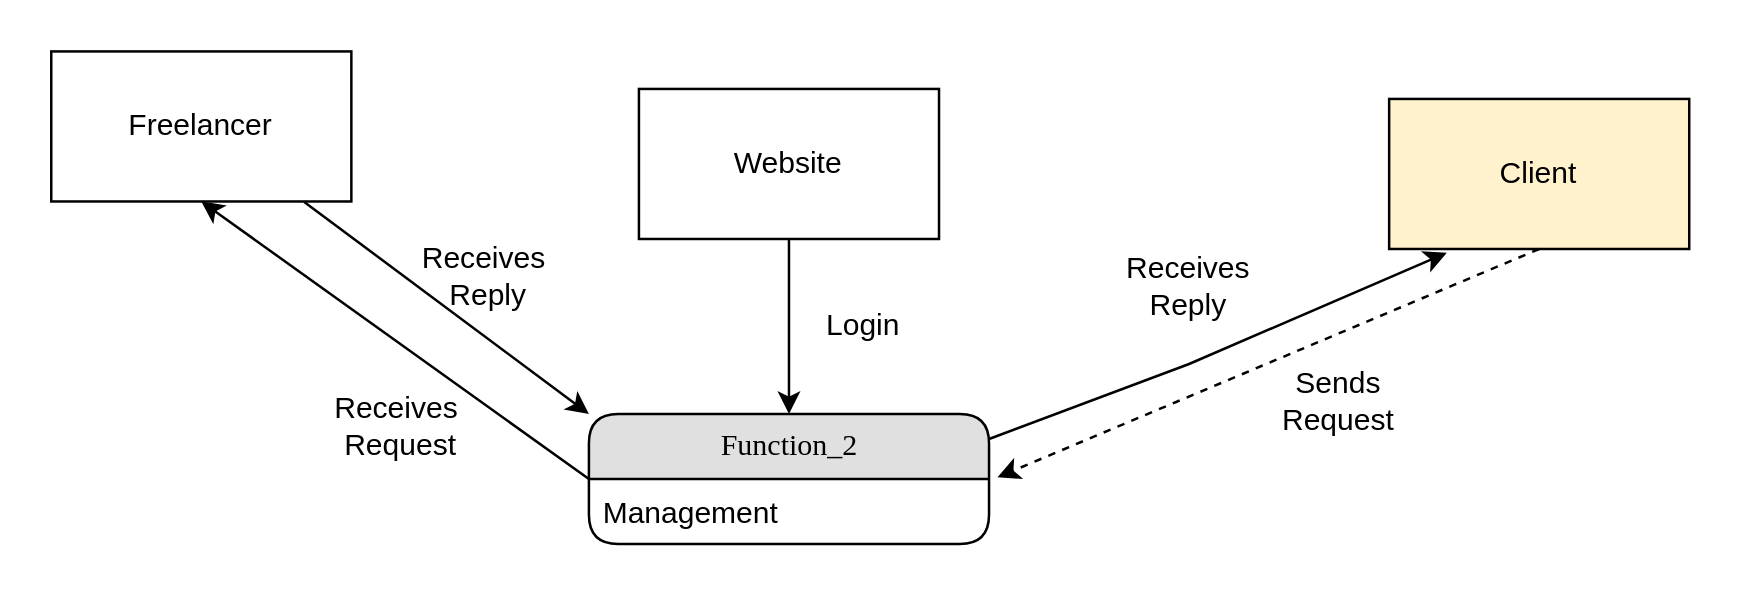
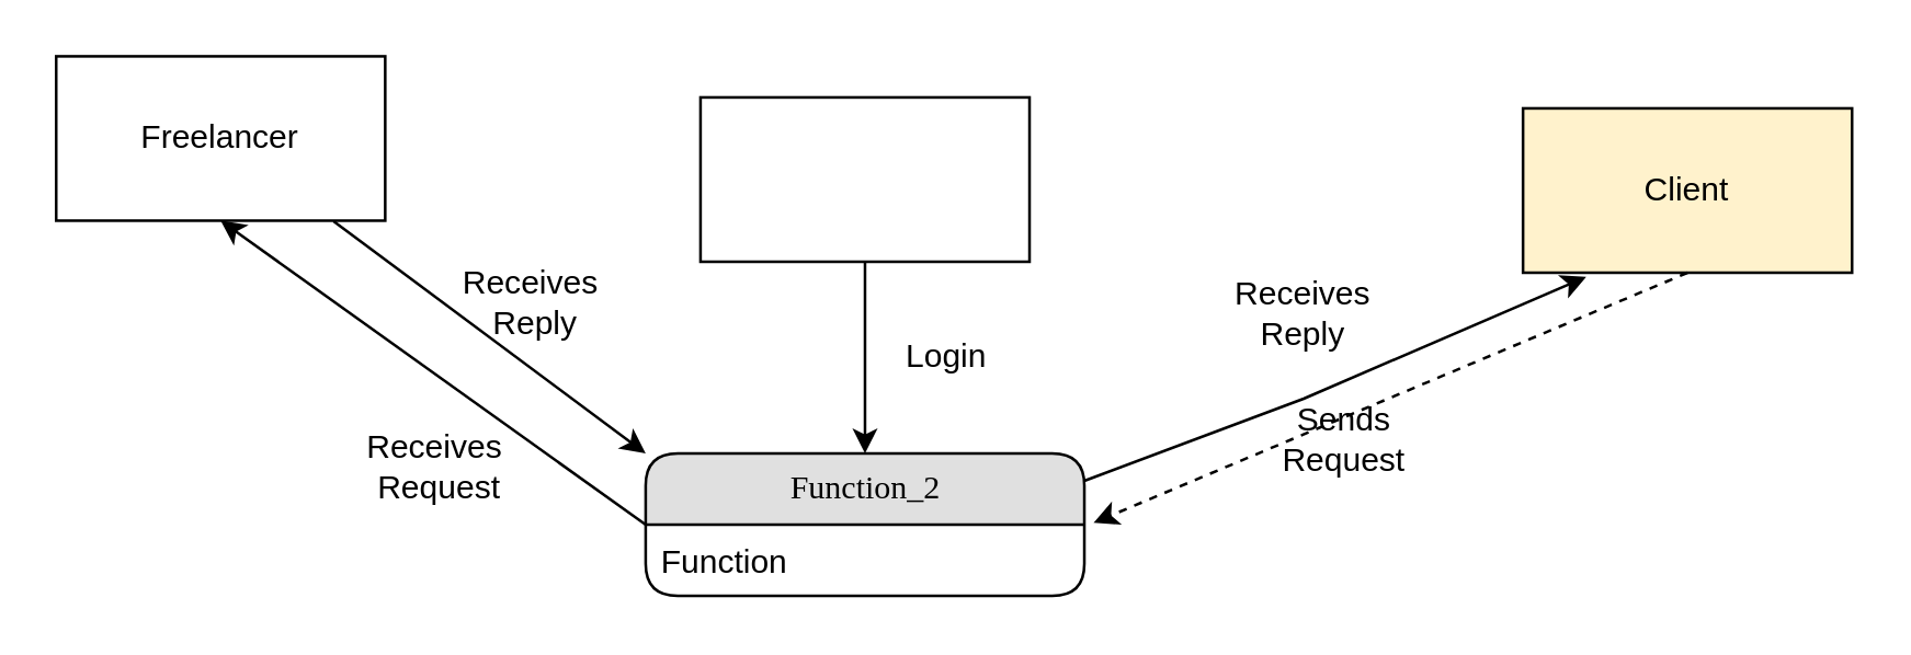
  <mxCell id="0" />
  <mxCell id="1" parent="0" />
  <mxCell id="2" value="Function_2" style="swimlane;html=1;fontStyle=0;childLayout=stackLayout;horizontal=1;startSize=26;fillColor=#e0e0e0;horizontalStack=0;resizeParent=1;resizeLast=0;collapsible=1;marginBottom=0;swimlaneFillColor=#ffffff;align=center;rounded=1;shadow=0;comic=0;labelBackgroundColor=none;strokeWidth=1;fontFamily=Verdana;fontSize=12" parent="1" vertex="1"><mxGeometry x="235" y="165" width="160" height="52" as="geometry" /></mxCell>
- <mxCell id="3" value="Management&amp;nbsp;" style="text;html=1;strokeColor=none;fillColor=none;spacingLeft=4;spacingRight=4;whiteSpace=wrap;overflow=hidden;rotatable=0;points=[[0,0.5],[1,0.5]];portConstraint=eastwest;" parent="2" vertex="1"><mxGeometry y="26" width="160" height="26" as="geometry" /></mxCell>
+ <mxCell id="3" value="Function&amp;nbsp;" style="text;html=1;strokeColor=none;fillColor=none;spacingLeft=4;spacingRight=4;whiteSpace=wrap;overflow=hidden;rotatable=0;points=[[0,0.5],[1,0.5]];portConstraint=eastwest;" parent="2" vertex="1"><mxGeometry y="26" width="160" height="26" as="geometry" /></mxCell>
  <mxCell id="4" value="Client" style="rounded=0;whiteSpace=wrap;html=1;fillColor=#fff2cc;" vertex="1" parent="1"><mxGeometry x="555" y="39" width="120" height="60" as="geometry" /></mxCell>
- <mxCell id="5" value="Sends Request" style="text;html=1;strokeColor=none;fillColor=none;align=center;verticalAlign=middle;whiteSpace=wrap;rounded=0;" vertex="1" parent="1"><mxGeometry x="505" y="145" width="60" height="30" as="geometry" /></mxCell>
+ <mxCell id="5" value="Sends Request" style="text;html=1;strokeColor=none;fillColor=none;align=center;verticalAlign=middle;whiteSpace=wrap;rounded=0;" vertex="1" parent="1"><mxGeometry x="460" y="145" width="60" height="30" as="geometry" /></mxCell>
  <mxCell id="6" value="Receives Reply" style="text;html=1;strokeColor=none;fillColor=none;align=center;verticalAlign=middle;whiteSpace=wrap;rounded=0;" vertex="1" parent="1"><mxGeometry x="445" y="99" width="60" height="30" as="geometry" /></mxCell>
  <mxCell id="7" value="" style="endArrow=classic;html=1;rounded=0;entryX=0.5;entryY=1;entryDx=0;entryDy=0;exitX=0;exitY=0.5;exitDx=0;exitDy=0;" edge="1" parent="1" source="2" target="8"><mxGeometry width="50" height="50" relative="1" as="geometry"><mxPoint x="235" y="55" as="sourcePoint" /><mxPoint x="135" y="55" as="targetPoint" /></mxGeometry></mxCell>
  <mxCell id="8" value="Freelancer" style="rounded=0;whiteSpace=wrap;html=1;" vertex="1" parent="1"><mxGeometry x="20" y="20" width="120" height="60" as="geometry" /></mxCell>
  <mxCell id="9" value="Receives&amp;nbsp;&lt;br&gt;Request" style="text;html=1;strokeColor=none;fillColor=none;align=center;verticalAlign=middle;whiteSpace=wrap;rounded=0;" vertex="1" parent="1"><mxGeometry x="130" y="155" width="60" height="30" as="geometry" /></mxCell>
  <mxCell id="10" value="" style="endArrow=classic;html=1;rounded=0;exitX=0.843;exitY=1.003;exitDx=0;exitDy=0;exitPerimeter=0;entryX=0;entryY=0;entryDx=0;entryDy=0;" edge="1" parent="1" source="8" target="2"><mxGeometry width="50" height="50" relative="1" as="geometry"><mxPoint x="195" y="165" as="sourcePoint" /><mxPoint x="225" y="73" as="targetPoint" /></mxGeometry></mxCell>
  <mxCell id="11" value="Receives&amp;nbsp;&lt;br&gt;Reply" style="text;html=1;strokeColor=none;fillColor=none;align=center;verticalAlign=middle;whiteSpace=wrap;rounded=0;" vertex="1" parent="1"><mxGeometry x="165" y="95" width="60" height="30" as="geometry" /></mxCell>
  <mxCell id="12" value="" style="endArrow=classic;html=1;rounded=0;exitX=0.5;exitY=1;exitDx=0;exitDy=0;entryX=1.021;entryY=-0.027;entryDx=0;entryDy=0;entryPerimeter=0;dashed=1;" edge="1" parent="1" source="4" target="3"><mxGeometry width="50" height="50" relative="1" as="geometry"><mxPoint x="195" y="165" as="sourcePoint" /><mxPoint x="245" y="115" as="targetPoint" /></mxGeometry></mxCell>
  <mxCell id="13" value="" style="endArrow=classic;html=1;rounded=0;entryX=0.192;entryY=1.025;entryDx=0;entryDy=0;entryPerimeter=0;" edge="1" parent="1" target="4"><mxGeometry width="50" height="50" relative="1" as="geometry"><mxPoint x="395" y="175" as="sourcePoint" /><mxPoint x="245" y="115" as="targetPoint" /><Array as="points"><mxPoint x="475" y="145" /></Array></mxGeometry></mxCell>
  <mxCell id="14" value="" style="rounded=0;whiteSpace=wrap;html=1;" vertex="1" parent="1"><mxGeometry x="255" y="35" width="120" height="60" as="geometry" /></mxCell>
- <mxCell id="15" value="Website" style="text;html=1;strokeColor=none;fillColor=none;align=center;verticalAlign=middle;whiteSpace=wrap;rounded=0;" vertex="1" parent="1"><mxGeometry x="285" y="50" width="60" height="30" as="geometry" /></mxCell>
  <mxCell id="16" value="Login" style="text;html=1;strokeColor=none;fillColor=none;align=center;verticalAlign=middle;whiteSpace=wrap;rounded=0;" vertex="1" parent="1"><mxGeometry x="315" y="115" width="60" height="30" as="geometry" /></mxCell>
  <mxCell id="17" value="" style="endArrow=classic;html=1;rounded=0;entryX=0.5;entryY=0;entryDx=0;entryDy=0;exitX=0.5;exitY=1;exitDx=0;exitDy=0;" edge="1" parent="1" source="14" target="2"><mxGeometry width="50" height="50" relative="1" as="geometry"><mxPoint x="195" y="135" as="sourcePoint" /><mxPoint x="245" y="85" as="targetPoint" /></mxGeometry></mxCell>
